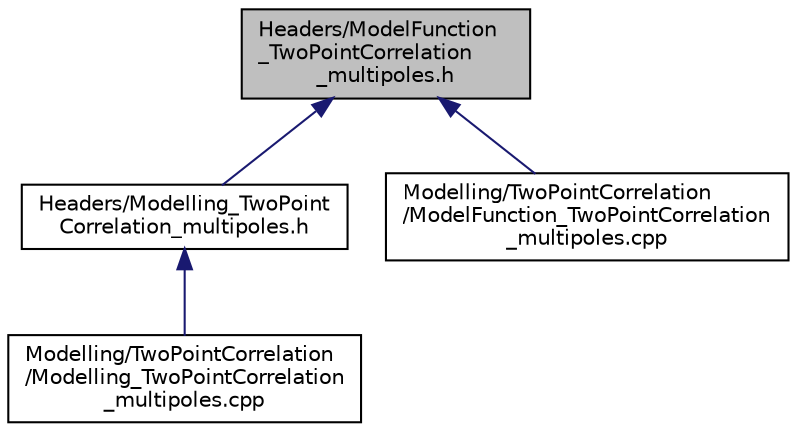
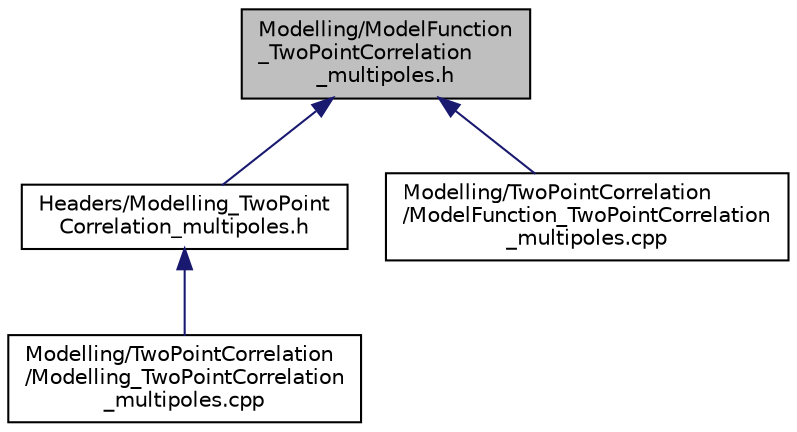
  digraph {
    node [color=black fillcolor=white fontname=Helvetica fontsize=10 shape=record style=filled]
    edge [color=midnightblue dir=back fontname=Helvetica fontsize=10 labelfontname=Helvetica labelfontsize=10 style=solid]
-   n1 [fillcolor=grey75 fontcolor=black height=0.2 label="Headers/ModelFunction\l_TwoPointCorrelation\l_multipoles.h" width=0.4]
+   n1 [fillcolor=grey75 fontcolor=black height=0.2 label="Modelling/ModelFunction\l_TwoPointCorrelation\l_multipoles.h" width=0.4]
    n2 [height=0.2 label="Headers/Modelling_TwoPoint\lCorrelation_multipoles.h" width=0.4]
    n3 [height=0.2 label="Modelling/TwoPointCorrelation\l/ModelFunction_TwoPointCorrelation\l_multipoles.cpp" width=0.4]
    n4 [height=0.2 label="Modelling/TwoPointCorrelation\l/Modelling_TwoPointCorrelation\l_multipoles.cpp" width=0.4]
    n1 -> n2
    n1 -> n3
    n2 -> n4
  }
